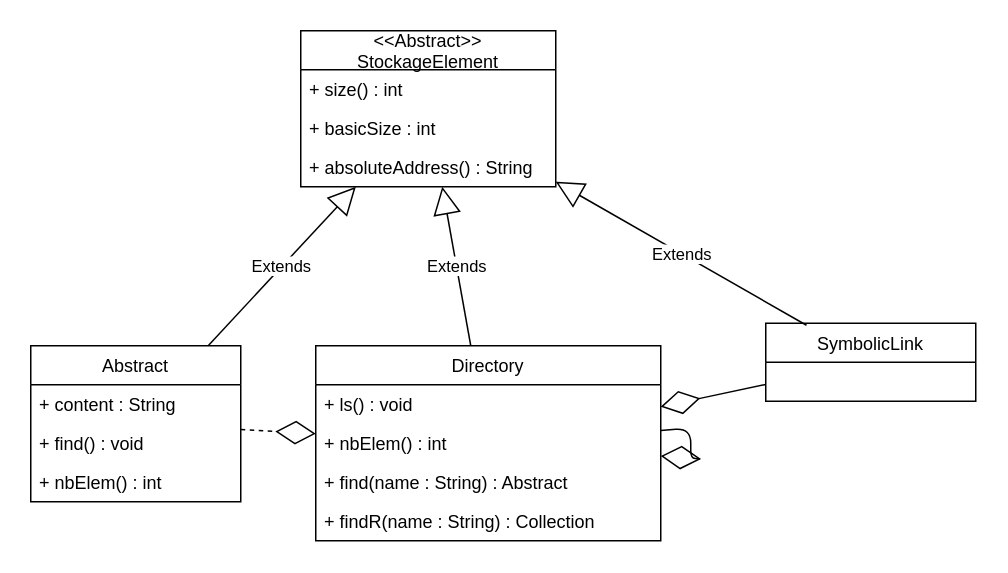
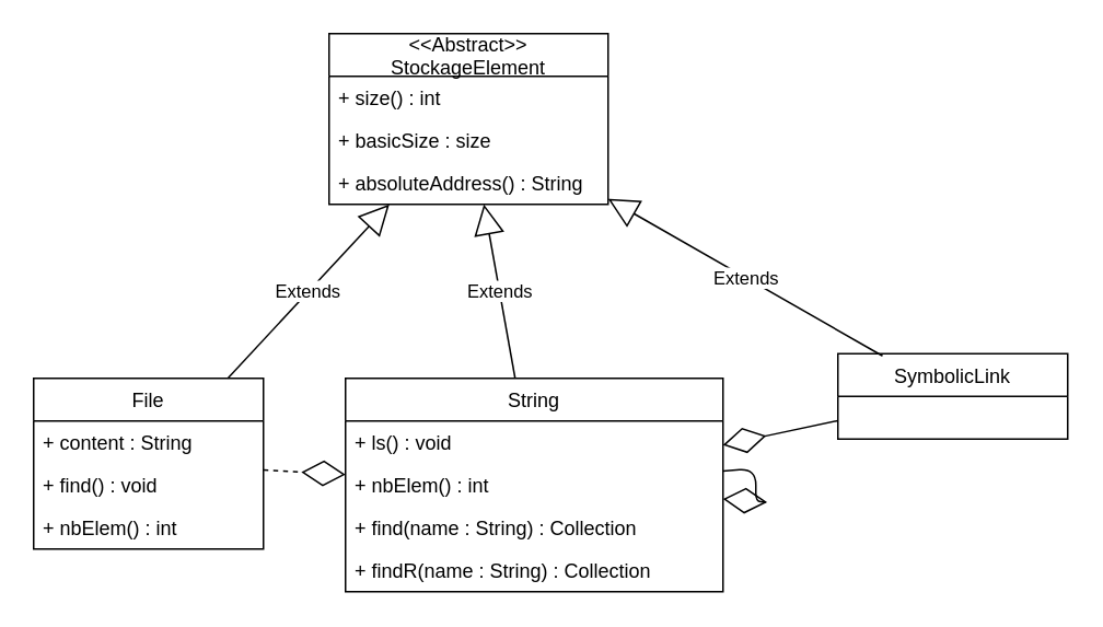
  <mxCell id="0" />
  <mxCell id="1" parent="0" />
  <mxCell id="2" value="" style="endArrow=diamondThin;endFill=0;endSize=24;html=1;dashed=1;" edge="1" parent="1" source="7" target="11"><mxGeometry width="160" relative="1" as="geometry"><mxPoint x="280" y="230" as="sourcePoint" /><mxPoint x="440" y="230" as="targetPoint" /></mxGeometry></mxCell>
  <mxCell id="3" value="" style="endArrow=diamondThin;endFill=0;endSize=24;html=1;" edge="1" parent="1" source="11" target="11"><mxGeometry width="160" relative="1" as="geometry"><mxPoint x="308.267" y="240" as="sourcePoint" /><mxPoint x="301.733" y="142" as="targetPoint" /><Array as="points"><mxPoint x="260" y="320" /></Array></mxGeometry></mxCell>
  <mxCell id="4" value="" style="endArrow=diamondThin;endFill=0;endSize=24;html=1;" edge="1" parent="1" source="21" target="11"><mxGeometry width="160" relative="1" as="geometry"><mxPoint x="308.267" y="240" as="sourcePoint" /><mxPoint x="280" y="110" as="targetPoint" /></mxGeometry></mxCell>
  <mxCell id="5" value="Extends" style="endArrow=block;endSize=16;endFill=0;html=1;" edge="1" parent="1" source="7" target="17"><mxGeometry width="160" relative="1" as="geometry"><mxPoint x="140" y="130" as="sourcePoint" /><mxPoint x="150" y="105.5" as="targetPoint" /></mxGeometry></mxCell>
  <mxCell id="6" value="Extends" style="endArrow=block;endSize=16;endFill=0;html=1;" edge="1" parent="1" source="11" target="17"><mxGeometry width="160" relative="1" as="geometry"><mxPoint x="152.261" y="240" as="sourcePoint" /><mxPoint x="167.739" y="62" as="targetPoint" /></mxGeometry></mxCell>
- <mxCell id="7" value="Abstract" style="swimlane;fontStyle=0;childLayout=stackLayout;horizontal=1;startSize=26;fillColor=none;horizontalStack=0;resizeParent=1;resizeParentMax=0;resizeLast=0;collapsible=1;marginBottom=0;" vertex="1" parent="1"><mxGeometry x="20" y="230" width="140" height="104" as="geometry" /></mxCell>
+ <mxCell id="7" value="File" style="swimlane;fontStyle=0;childLayout=stackLayout;horizontal=1;startSize=26;fillColor=none;horizontalStack=0;resizeParent=1;resizeParentMax=0;resizeLast=0;collapsible=1;marginBottom=0;" vertex="1" parent="1"><mxGeometry x="20" y="230" width="140" height="104" as="geometry" /></mxCell>
  <mxCell id="8" value="+ content : String" style="text;strokeColor=none;fillColor=none;align=left;verticalAlign=top;spacingLeft=4;spacingRight=4;overflow=hidden;rotatable=0;points=[[0,0.5],[1,0.5]];portConstraint=eastwest;" vertex="1" parent="7"><mxGeometry y="26" width="140" height="26" as="geometry" /></mxCell>
  <mxCell id="9" value="+ find() : void" style="text;strokeColor=none;fillColor=none;align=left;verticalAlign=top;spacingLeft=4;spacingRight=4;overflow=hidden;rotatable=0;points=[[0,0.5],[1,0.5]];portConstraint=eastwest;" vertex="1" parent="7"><mxGeometry y="52" width="140" height="26" as="geometry" /></mxCell>
  <mxCell id="10" value="+ nbElem() : int" style="text;strokeColor=none;fillColor=none;align=left;verticalAlign=top;spacingLeft=4;spacingRight=4;overflow=hidden;rotatable=0;points=[[0,0.5],[1,0.5]];portConstraint=eastwest;" vertex="1" parent="7"><mxGeometry y="78" width="140" height="26" as="geometry" /></mxCell>
- <mxCell id="11" value="Directory" style="swimlane;fontStyle=0;childLayout=stackLayout;horizontal=1;startSize=26;fillColor=none;horizontalStack=0;resizeParent=1;resizeParentMax=0;resizeLast=0;collapsible=1;marginBottom=0;" vertex="1" parent="1"><mxGeometry x="210" y="230" width="230" height="130" as="geometry" /></mxCell>
+ <mxCell id="11" value="String" style="swimlane;fontStyle=0;childLayout=stackLayout;horizontal=1;startSize=26;fillColor=none;horizontalStack=0;resizeParent=1;resizeParentMax=0;resizeLast=0;collapsible=1;marginBottom=0;" vertex="1" parent="1"><mxGeometry x="210" y="230" width="230" height="130" as="geometry" /></mxCell>
  <mxCell id="12" value="+ ls() : void" style="text;strokeColor=none;fillColor=none;align=left;verticalAlign=top;spacingLeft=4;spacingRight=4;overflow=hidden;rotatable=0;points=[[0,0.5],[1,0.5]];portConstraint=eastwest;" vertex="1" parent="11"><mxGeometry y="26" width="230" height="26" as="geometry" /></mxCell>
  <mxCell id="13" value="+ nbElem() : int" style="text;strokeColor=none;fillColor=none;align=left;verticalAlign=top;spacingLeft=4;spacingRight=4;overflow=hidden;rotatable=0;points=[[0,0.5],[1,0.5]];portConstraint=eastwest;" vertex="1" parent="11"><mxGeometry y="52" width="230" height="26" as="geometry" /></mxCell>
- <mxCell id="14" value="+ find(name : String) : Abstract" style="text;strokeColor=none;fillColor=none;align=left;verticalAlign=top;spacingLeft=4;spacingRight=4;overflow=hidden;rotatable=0;points=[[0,0.5],[1,0.5]];portConstraint=eastwest;" vertex="1" parent="11"><mxGeometry y="78" width="230" height="26" as="geometry" /></mxCell>
+ <mxCell id="14" value="+ find(name : String) : Collection" style="text;strokeColor=none;fillColor=none;align=left;verticalAlign=top;spacingLeft=4;spacingRight=4;overflow=hidden;rotatable=0;points=[[0,0.5],[1,0.5]];portConstraint=eastwest;" vertex="1" parent="11"><mxGeometry y="78" width="230" height="26" as="geometry" /></mxCell>
  <mxCell id="15" value="+ findR(name : String) : Collection" style="text;strokeColor=none;fillColor=none;align=left;verticalAlign=top;spacingLeft=4;spacingRight=4;overflow=hidden;rotatable=0;points=[[0,0.5],[1,0.5]];portConstraint=eastwest;" vertex="1" parent="11"><mxGeometry y="104" width="230" height="26" as="geometry" /></mxCell>
  <mxCell id="16" value="Extends" style="endArrow=block;endSize=16;endFill=0;html=1;exitX=0.194;exitY=0.026;exitDx=0;exitDy=0;exitPerimeter=0;" edge="1" parent="1" source="21" target="17"><mxGeometry width="160" relative="1" as="geometry"><mxPoint x="290" y="240" as="sourcePoint" /><mxPoint x="290" y="142" as="targetPoint" /></mxGeometry></mxCell>
  <mxCell id="17" value="&lt;&lt;Abstract&gt;&gt;&#10;StockageElement" style="swimlane;fontStyle=0;childLayout=stackLayout;horizontal=1;startSize=26;fillColor=none;horizontalStack=0;resizeParent=1;resizeParentMax=0;resizeLast=0;collapsible=1;marginBottom=0;" vertex="1" parent="1"><mxGeometry x="200" y="20" width="170" height="104" as="geometry" /></mxCell>
  <mxCell id="18" value="+ size() : int" style="text;strokeColor=none;fillColor=none;align=left;verticalAlign=top;spacingLeft=4;spacingRight=4;overflow=hidden;rotatable=0;points=[[0,0.5],[1,0.5]];portConstraint=eastwest;" vertex="1" parent="17"><mxGeometry y="26" width="170" height="26" as="geometry" /></mxCell>
- <mxCell id="19" value="+ basicSize : int" style="text;strokeColor=none;fillColor=none;align=left;verticalAlign=top;spacingLeft=4;spacingRight=4;overflow=hidden;rotatable=0;points=[[0,0.5],[1,0.5]];portConstraint=eastwest;" vertex="1" parent="17"><mxGeometry y="52" width="170" height="26" as="geometry" /></mxCell>
+ <mxCell id="19" value="+ basicSize : size" style="text;strokeColor=none;fillColor=none;align=left;verticalAlign=top;spacingLeft=4;spacingRight=4;overflow=hidden;rotatable=0;points=[[0,0.5],[1,0.5]];portConstraint=eastwest;" vertex="1" parent="17"><mxGeometry y="52" width="170" height="26" as="geometry" /></mxCell>
  <mxCell id="20" value="+ absoluteAddress() : String" style="text;strokeColor=none;fillColor=none;align=left;verticalAlign=top;spacingLeft=4;spacingRight=4;overflow=hidden;rotatable=0;points=[[0,0.5],[1,0.5]];portConstraint=eastwest;" vertex="1" parent="17"><mxGeometry y="78" width="170" height="26" as="geometry" /></mxCell>
  <mxCell id="21" value="SymbolicLink" style="swimlane;fontStyle=0;childLayout=stackLayout;horizontal=1;startSize=26;fillColor=none;horizontalStack=0;resizeParent=1;resizeParentMax=0;resizeLast=0;collapsible=1;marginBottom=0;" vertex="1" parent="1"><mxGeometry x="510" y="215" width="140" height="52" as="geometry" /></mxCell>
